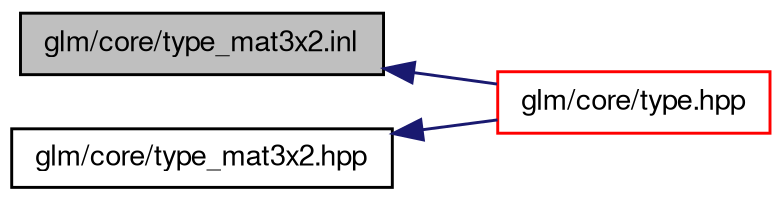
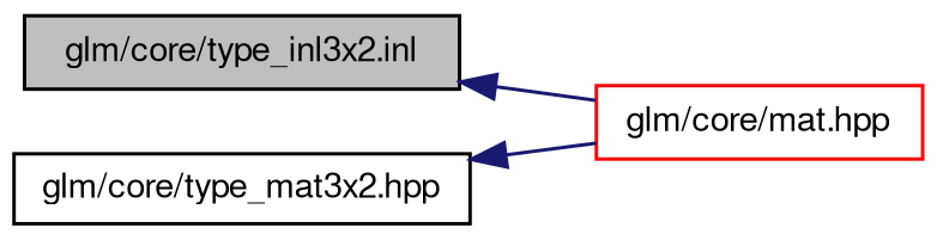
  digraph {
    rankdir=LR
    node [color=black fillcolor=white fontname=FreeSans fontsize=10 shape=record style=filled]
    edge [color=midnightblue dir=back fontname=FreeSans fontsize=10 labelfontname=FreeSans labelfontsize=10 style=solid]
-   n1 [fillcolor=grey75 fontcolor=black height=0.2 label="glm/core/type_mat3x2.inl" width=0.4]
-   n2 [color=red height=0.2 label="glm/core/type.hpp" width=0.4]
+   n1 [fillcolor=grey75 fontcolor=black height=0.2 label="glm/core/type_inl3x2.inl" width=0.4]
+   n2 [color=red height=0.2 label="glm/core/mat.hpp" width=0.4]
    n3 [height=0.2 label="glm/core/type_mat3x2.hpp" width=0.4]
    n1 -> n2
    n3 -> n2
  }
